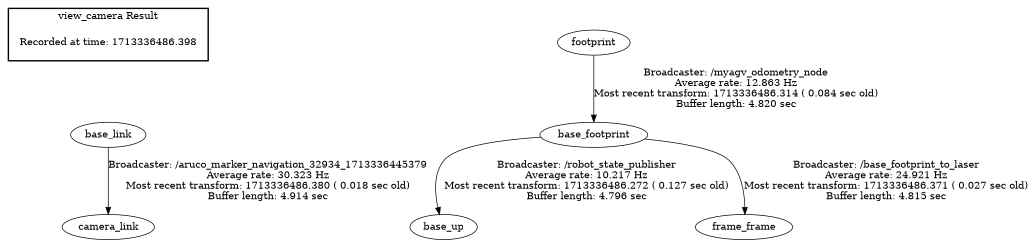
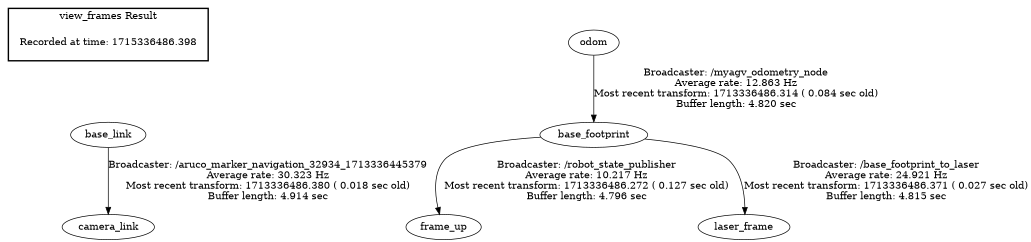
  digraph {
-   "Recorded at time: 1713336486.398" [shape=plaintext]
+   "Recorded at time: 1713336486.398" [shape=plaintext label="Recorded at time: 1715336486.398"]
    base_link
    camera_link
    base_footprint
-   base_up
-   laser_frame [label=frame_frame]
-   odom [label=footprint]
+   base_up [label=frame_up]
+   laser_frame
+   odom
    subgraph cluster_1 {
      color=black
-     label="view_camera Result"
+     label="view_frames Result"
      style=bold
      "Recorded at time: 1713336486.398"
    }
    "Recorded at time: 1713336486.398" -> base_link [style=invis]
    base_link -> camera_link [label="Broadcaster: /aruco_marker_navigation_32934_1713336445379\nAverage rate: 30.323 Hz\nMost recent transform: 1713336486.380 ( 0.018 sec old)\nBuffer length: 4.914 sec\n"]
    base_footprint -> base_up [label="Broadcaster: /robot_state_publisher\nAverage rate: 10.217 Hz\nMost recent transform: 1713336486.272 ( 0.127 sec old)\nBuffer length: 4.796 sec\n"]
    base_footprint -> laser_frame [label="Broadcaster: /base_footprint_to_laser\nAverage rate: 24.921 Hz\nMost recent transform: 1713336486.371 ( 0.027 sec old)\nBuffer length: 4.815 sec\n"]
    odom -> base_footprint [label="Broadcaster: /myagv_odometry_node\nAverage rate: 12.863 Hz\nMost recent transform: 1713336486.314 ( 0.084 sec old)\nBuffer length: 4.820 sec\n"]
  }
